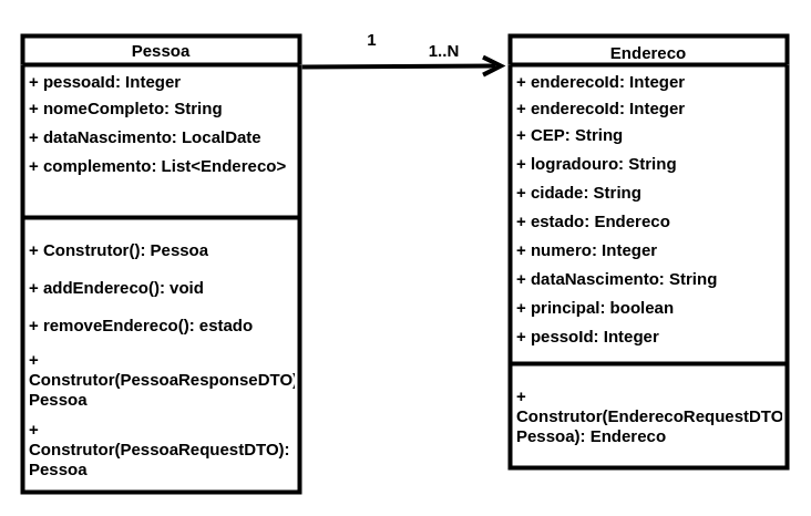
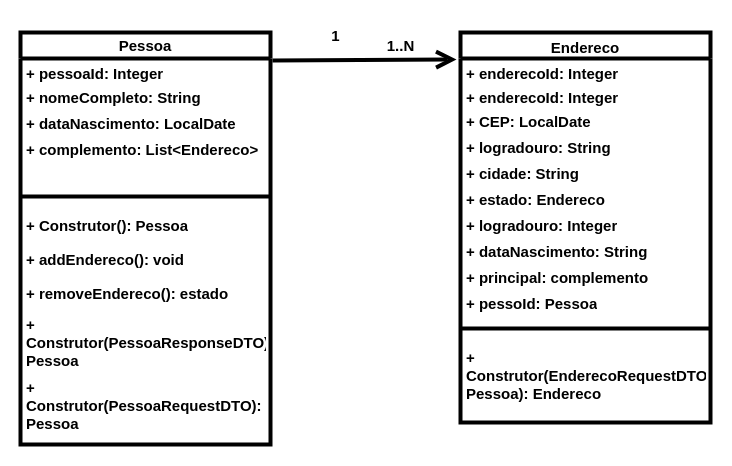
  <mxCell id="0" />
  <mxCell id="1" parent="0" />
  <mxCell id="2" value="Pessoa" style="swimlane;fontStyle=1;align=center;verticalAlign=middle;childLayout=stackLayout;horizontal=1;startSize=26;horizontalStack=0;resizeParent=1;resizeParentMax=0;resizeLast=0;collapsible=1;marginBottom=0;whiteSpace=wrap;html=1;strokeWidth=4;fontSize=15;" vertex="1" parent="1"><mxGeometry x="20" y="32" width="250" height="412" as="geometry" /></mxCell>
  <mxCell id="3" value="+ pessoaId: Integer" style="text;strokeColor=none;fillColor=none;align=left;verticalAlign=top;spacingLeft=4;spacingRight=4;overflow=hidden;rotatable=0;points=[[0,0.5],[1,0.5]];portConstraint=eastwest;whiteSpace=wrap;html=1;strokeWidth=4;fontSize=15;fontStyle=1" vertex="1" parent="2"><mxGeometry y="26" width="250" height="24" as="geometry" /></mxCell>
  <mxCell id="4" value="+ nomeCompleto: String" style="text;strokeColor=none;fillColor=none;align=left;verticalAlign=top;spacingLeft=4;spacingRight=4;overflow=hidden;rotatable=0;points=[[0,0.5],[1,0.5]];portConstraint=eastwest;whiteSpace=wrap;html=1;strokeWidth=4;fontSize=15;fontStyle=1" vertex="1" parent="2"><mxGeometry y="50" width="250" height="26" as="geometry" /></mxCell>
  <mxCell id="5" value="+ dataNascimento: LocalDate" style="text;strokeColor=none;fillColor=none;align=left;verticalAlign=top;spacingLeft=4;spacingRight=4;overflow=hidden;rotatable=0;points=[[0,0.5],[1,0.5]];portConstraint=eastwest;whiteSpace=wrap;html=1;strokeWidth=4;fontSize=15;fontStyle=1" vertex="1" parent="2"><mxGeometry y="76" width="250" height="26" as="geometry" /></mxCell>
  <mxCell id="6" value="+ complemento: List&amp;lt;Endereco&amp;gt;" style="text;strokeColor=none;fillColor=none;align=left;verticalAlign=top;spacingLeft=4;spacingRight=4;overflow=hidden;rotatable=0;points=[[0,0.5],[1,0.5]];portConstraint=eastwest;whiteSpace=wrap;html=1;strokeWidth=4;fontSize=15;fontStyle=1" vertex="1" parent="2"><mxGeometry y="102" width="250" height="48" as="geometry" /></mxCell>
  <mxCell id="7" value="" style="line;strokeWidth=4;fillColor=none;align=left;verticalAlign=middle;spacingTop=-1;spacingLeft=3;spacingRight=3;rotatable=0;labelPosition=right;points=[];portConstraint=eastwest;strokeColor=inherit;fontSize=15;fontStyle=1" vertex="1" parent="2"><mxGeometry y="150" width="250" height="28" as="geometry" /></mxCell>
  <mxCell id="8" value="+ Construtor(): Pessoa" style="text;strokeColor=none;fillColor=none;align=left;verticalAlign=top;spacingLeft=4;spacingRight=4;overflow=hidden;rotatable=0;points=[[0,0.5],[1,0.5]];portConstraint=eastwest;whiteSpace=wrap;html=1;strokeWidth=4;fontSize=15;fontStyle=1" vertex="1" parent="2"><mxGeometry y="178" width="250" height="34" as="geometry" /></mxCell>
  <mxCell id="9" value="+ addEndereco(): void" style="text;strokeColor=none;fillColor=none;align=left;verticalAlign=top;spacingLeft=4;spacingRight=4;overflow=hidden;rotatable=0;points=[[0,0.5],[1,0.5]];portConstraint=eastwest;whiteSpace=wrap;html=1;strokeWidth=4;fontSize=15;fontStyle=1" vertex="1" parent="2"><mxGeometry y="212" width="250" height="34" as="geometry" /></mxCell>
  <mxCell id="10" value="+ removeEndereco(): estado" style="text;strokeColor=none;fillColor=none;align=left;verticalAlign=top;spacingLeft=4;spacingRight=4;overflow=hidden;rotatable=0;points=[[0,0.5],[1,0.5]];portConstraint=eastwest;whiteSpace=wrap;html=1;strokeWidth=4;fontSize=15;fontStyle=1" vertex="1" parent="2"><mxGeometry y="246" width="250" height="34" as="geometry" /></mxCell>
  <mxCell id="11" value="+ Construtor(PessoaResponseDTO): Pessoa" style="text;strokeColor=none;fillColor=none;align=left;verticalAlign=middle;spacingLeft=4;spacingRight=4;overflow=hidden;rotatable=0;points=[[0,0.5],[1,0.5]];portConstraint=eastwest;whiteSpace=wrap;html=1;strokeWidth=4;fontSize=15;fontStyle=1;labelPosition=center;verticalLabelPosition=middle;" vertex="1" parent="2"><mxGeometry y="280" width="250" height="60" as="geometry" /></mxCell>
  <mxCell id="12" value="+ Construtor(PessoaRequestDTO): Pessoa" style="text;strokeColor=none;fillColor=none;align=left;verticalAlign=top;spacingLeft=4;spacingRight=4;overflow=hidden;rotatable=0;points=[[0,0.5],[1,0.5]];portConstraint=eastwest;whiteSpace=wrap;html=1;strokeWidth=4;fontSize=15;fontStyle=1" vertex="1" parent="2"><mxGeometry y="340" width="250" height="72" as="geometry" /></mxCell>
  <mxCell id="13" value="Endereco" style="swimlane;fontStyle=1;align=center;verticalAlign=top;childLayout=stackLayout;horizontal=1;startSize=26;horizontalStack=0;resizeParent=1;resizeParentMax=0;resizeLast=0;collapsible=1;marginBottom=0;whiteSpace=wrap;html=1;strokeWidth=4;fontSize=15;" vertex="1" parent="1"><mxGeometry x="460" y="32" width="250" height="390" as="geometry" /></mxCell>
  <mxCell id="14" value="+ enderecoId: Integer" style="text;strokeColor=none;fillColor=none;align=left;verticalAlign=top;spacingLeft=4;spacingRight=4;overflow=hidden;rotatable=0;points=[[0,0.5],[1,0.5]];portConstraint=eastwest;whiteSpace=wrap;html=1;strokeWidth=4;fontSize=15;fontStyle=1" vertex="1" parent="13"><mxGeometry y="26" width="250" height="24" as="geometry" /></mxCell>
  <mxCell id="15" value="+ enderecoId: Integer" style="text;strokeColor=none;fillColor=none;align=left;verticalAlign=top;spacingLeft=4;spacingRight=4;overflow=hidden;rotatable=0;points=[[0,0.5],[1,0.5]];portConstraint=eastwest;whiteSpace=wrap;html=1;strokeWidth=4;fontSize=15;fontStyle=1" vertex="1" parent="13"><mxGeometry y="50" width="250" height="24" as="geometry" /></mxCell>
- <mxCell id="16" value="+ CEP: String" style="text;strokeColor=none;fillColor=none;align=left;verticalAlign=top;spacingLeft=4;spacingRight=4;overflow=hidden;rotatable=0;points=[[0,0.5],[1,0.5]];portConstraint=eastwest;whiteSpace=wrap;html=1;strokeWidth=4;fontSize=15;fontStyle=1" vertex="1" parent="13"><mxGeometry y="74" width="250" height="26" as="geometry" /></mxCell>
+ <mxCell id="16" value="+ CEP: LocalDate" style="text;strokeColor=none;fillColor=none;align=left;verticalAlign=top;spacingLeft=4;spacingRight=4;overflow=hidden;rotatable=0;points=[[0,0.5],[1,0.5]];portConstraint=eastwest;whiteSpace=wrap;html=1;strokeWidth=4;fontSize=15;fontStyle=1" vertex="1" parent="13"><mxGeometry y="74" width="250" height="26" as="geometry" /></mxCell>
  <mxCell id="17" value="+ logradouro: String" style="text;strokeColor=none;fillColor=none;align=left;verticalAlign=top;spacingLeft=4;spacingRight=4;overflow=hidden;rotatable=0;points=[[0,0.5],[1,0.5]];portConstraint=eastwest;whiteSpace=wrap;html=1;strokeWidth=4;fontSize=15;fontStyle=1" vertex="1" parent="13"><mxGeometry y="100" width="250" height="26" as="geometry" /></mxCell>
  <mxCell id="18" value="+ cidade: String" style="text;strokeColor=none;fillColor=none;align=left;verticalAlign=top;spacingLeft=4;spacingRight=4;overflow=hidden;rotatable=0;points=[[0,0.5],[1,0.5]];portConstraint=eastwest;whiteSpace=wrap;html=1;strokeWidth=4;fontSize=15;fontStyle=1" vertex="1" parent="13"><mxGeometry y="126" width="250" height="26" as="geometry" /></mxCell>
  <mxCell id="19" value="+ estado: Endereco" style="text;strokeColor=none;fillColor=none;align=left;verticalAlign=top;spacingLeft=4;spacingRight=4;overflow=hidden;rotatable=0;points=[[0,0.5],[1,0.5]];portConstraint=eastwest;whiteSpace=wrap;html=1;strokeWidth=4;fontSize=15;fontStyle=1" vertex="1" parent="13"><mxGeometry y="152" width="250" height="26" as="geometry" /></mxCell>
- <mxCell id="20" value="+ numero: Integer" style="text;strokeColor=none;fillColor=none;align=left;verticalAlign=top;spacingLeft=4;spacingRight=4;overflow=hidden;rotatable=0;points=[[0,0.5],[1,0.5]];portConstraint=eastwest;whiteSpace=wrap;html=1;strokeWidth=4;fontSize=15;fontStyle=1" vertex="1" parent="13"><mxGeometry y="178" width="250" height="26" as="geometry" /></mxCell>
+ <mxCell id="20" value="+ logradouro: Integer" style="text;strokeColor=none;fillColor=none;align=left;verticalAlign=top;spacingLeft=4;spacingRight=4;overflow=hidden;rotatable=0;points=[[0,0.5],[1,0.5]];portConstraint=eastwest;whiteSpace=wrap;html=1;strokeWidth=4;fontSize=15;fontStyle=1" vertex="1" parent="13"><mxGeometry y="178" width="250" height="26" as="geometry" /></mxCell>
  <mxCell id="21" value="+ dataNascimento: String" style="text;strokeColor=none;fillColor=none;align=left;verticalAlign=top;spacingLeft=4;spacingRight=4;overflow=hidden;rotatable=0;points=[[0,0.5],[1,0.5]];portConstraint=eastwest;whiteSpace=wrap;html=1;strokeWidth=4;fontSize=15;fontStyle=1" vertex="1" parent="13"><mxGeometry y="204" width="250" height="26" as="geometry" /></mxCell>
- <mxCell id="22" value="+ principal: boolean" style="text;strokeColor=none;fillColor=none;align=left;verticalAlign=top;spacingLeft=4;spacingRight=4;overflow=hidden;rotatable=0;points=[[0,0.5],[1,0.5]];portConstraint=eastwest;whiteSpace=wrap;html=1;strokeWidth=4;fontSize=15;fontStyle=1" vertex="1" parent="13"><mxGeometry y="230" width="250" height="26" as="geometry" /></mxCell>
- <mxCell id="23" value="+ pessoId: Integer" style="text;strokeColor=none;fillColor=none;align=left;verticalAlign=top;spacingLeft=4;spacingRight=4;overflow=hidden;rotatable=0;points=[[0,0.5],[1,0.5]];portConstraint=eastwest;whiteSpace=wrap;html=1;strokeWidth=4;fontSize=15;fontStyle=1" vertex="1" parent="13"><mxGeometry y="256" width="250" height="26" as="geometry" /></mxCell>
+ <mxCell id="22" value="+ principal: complemento" style="text;strokeColor=none;fillColor=none;align=left;verticalAlign=top;spacingLeft=4;spacingRight=4;overflow=hidden;rotatable=0;points=[[0,0.5],[1,0.5]];portConstraint=eastwest;whiteSpace=wrap;html=1;strokeWidth=4;fontSize=15;fontStyle=1" vertex="1" parent="13"><mxGeometry y="230" width="250" height="26" as="geometry" /></mxCell>
+ <mxCell id="23" value="+ pessoId: Pessoa" style="text;strokeColor=none;fillColor=none;align=left;verticalAlign=top;spacingLeft=4;spacingRight=4;overflow=hidden;rotatable=0;points=[[0,0.5],[1,0.5]];portConstraint=eastwest;whiteSpace=wrap;html=1;strokeWidth=4;fontSize=15;fontStyle=1" vertex="1" parent="13"><mxGeometry y="256" width="250" height="26" as="geometry" /></mxCell>
  <mxCell id="24" value="" style="line;strokeWidth=4;fillColor=none;align=left;verticalAlign=middle;spacingTop=-1;spacingLeft=3;spacingRight=3;rotatable=0;labelPosition=right;points=[];portConstraint=eastwest;strokeColor=inherit;fontSize=15;fontStyle=1" vertex="1" parent="13"><mxGeometry y="282" width="250" height="28" as="geometry" /></mxCell>
  <mxCell id="25" value="+ Construtor(EnderecoRequestDTO, Pessoa): Endereco" style="text;strokeColor=none;fillColor=none;align=left;verticalAlign=top;spacingLeft=4;spacingRight=4;overflow=hidden;rotatable=0;points=[[0,0.5],[1,0.5]];portConstraint=eastwest;whiteSpace=wrap;html=1;strokeWidth=4;fontSize=15;fontStyle=1" vertex="1" parent="13"><mxGeometry y="310" width="250" height="80" as="geometry" /></mxCell>
  <mxCell id="26" value="" style="endArrow=open;endFill=1;endSize=12;html=1;rounded=0;exitX=1.008;exitY=0.083;exitDx=0;exitDy=0;exitPerimeter=0;strokeWidth=4;fontSize=15;fontStyle=1;entryX=-0.016;entryY=0.042;entryDx=0;entryDy=0;entryPerimeter=0;" edge="1" parent="1" source="3" target="14"><mxGeometry width="160" relative="1" as="geometry"><mxPoint x="220" y="312" as="sourcePoint" /><mxPoint x="470" y="62" as="targetPoint" /></mxGeometry></mxCell>
  <mxCell id="27" value="1" style="text;html=1;align=center;verticalAlign=middle;resizable=0;points=[];autosize=1;strokeColor=none;fillColor=none;strokeWidth=4;fontSize=15;fontStyle=1" vertex="1" parent="1"><mxGeometry x="320" y="20" width="30" height="30" as="geometry" /></mxCell>
  <mxCell id="28" value="1..N" style="text;html=1;align=center;verticalAlign=middle;resizable=0;points=[];autosize=1;strokeColor=none;fillColor=none;strokeWidth=4;fontSize=15;fontStyle=1" vertex="1" parent="1"><mxGeometry x="375" y="30" width="50" height="30" as="geometry" /></mxCell>
